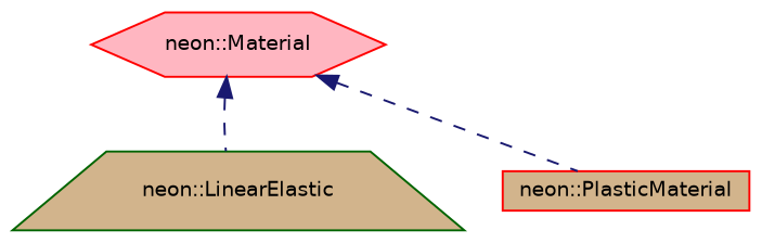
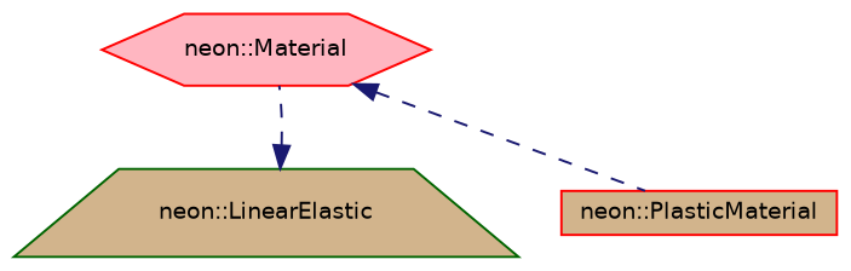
  digraph {
    node [color=red fillcolor=tan fontname=Helvetica fontsize=10 style=filled]
    edge [color=midnightblue dir=back fontname=Helvetica fontsize=10 labelfontname=Helvetica labelfontsize=10 style=dashed]
    n1 [fontcolor=black height=0.2 label="neon::PlasticMaterial" shape=box width=0.4]
    n2 [color=darkgreen height=0.2 label="neon::LinearElastic" shape=trapezium width=0.4]
    n3 [fillcolor=lightpink height=0.2 label="neon::Material" shape=hexagon width=0.4]
    n3 -> n1
-   n3 -> n2
+   n2 -> n3
  }
